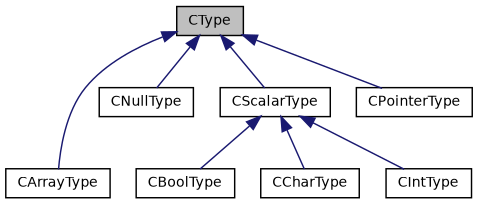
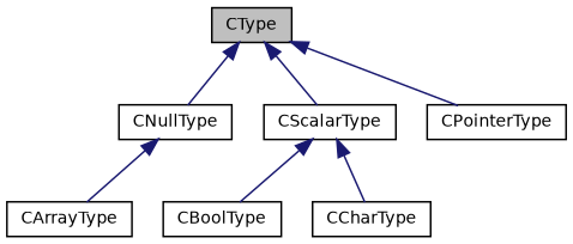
  digraph {
    node [color=black fillcolor=white fontname=Helvetica fontsize=10 shape=record style=filled]
    edge [color=midnightblue dir=back fontname=Helvetica fontsize=10 labelfontname=Helvetica labelfontsize=10 style=solid]
    n1 [fillcolor=grey75 fontcolor=black height=0.2 label=CType width=0.4]
    n2 [height=0.2 label=CArrayType width=0.4]
    n3 [height=0.2 label=CScalarType width=0.4]
    n4 [height=0.2 label=CNullType width=0.4]
    n5 [height=0.2 label=CPointerType width=0.4]
    n6 [height=0.2 label=CBoolType width=0.4]
    n7 [height=0.2 label=CCharType width=0.4]
-   n8 [height=0.2 label=CIntType width=0.4]
-   n1 -> n2
+   n4 -> n2
    n1 -> n3
    n1 -> n4
    n1 -> n5
    n3 -> n6
    n3 -> n7
-   n3 -> n8
  }
